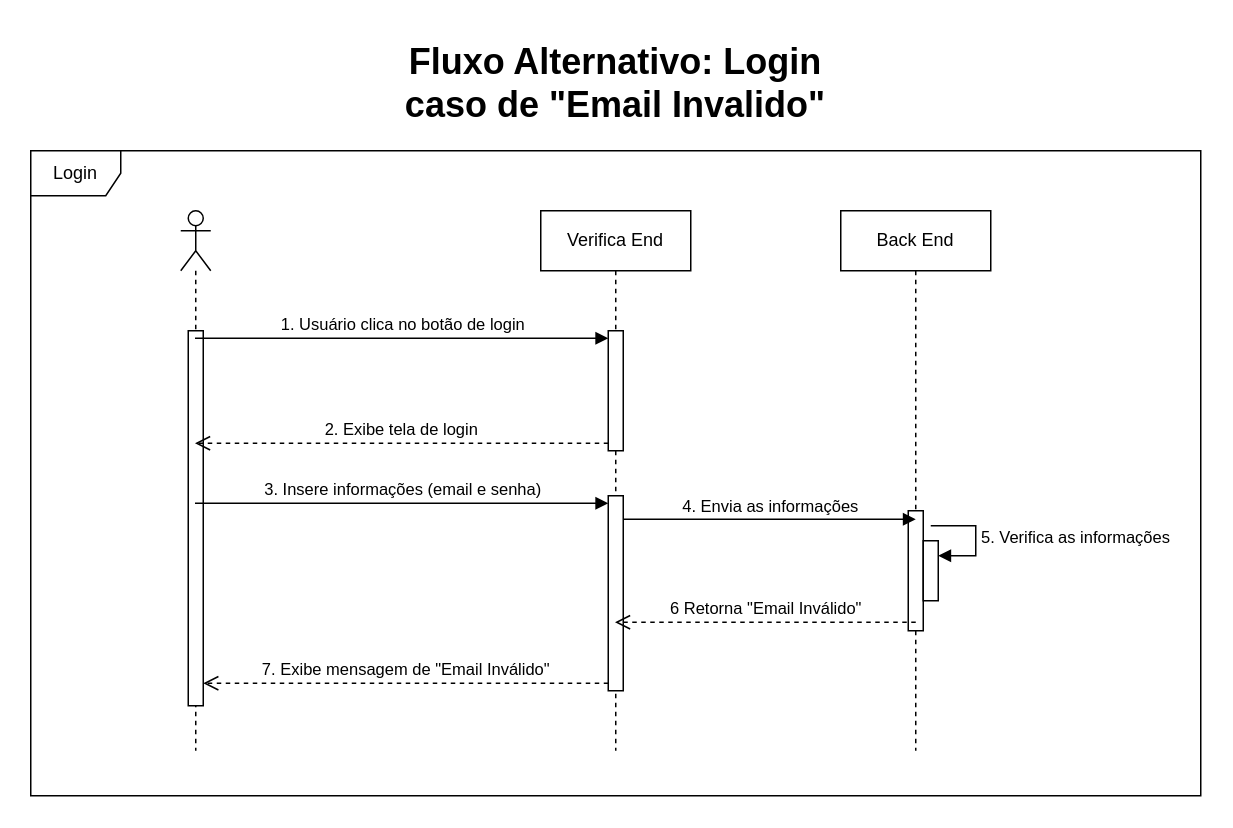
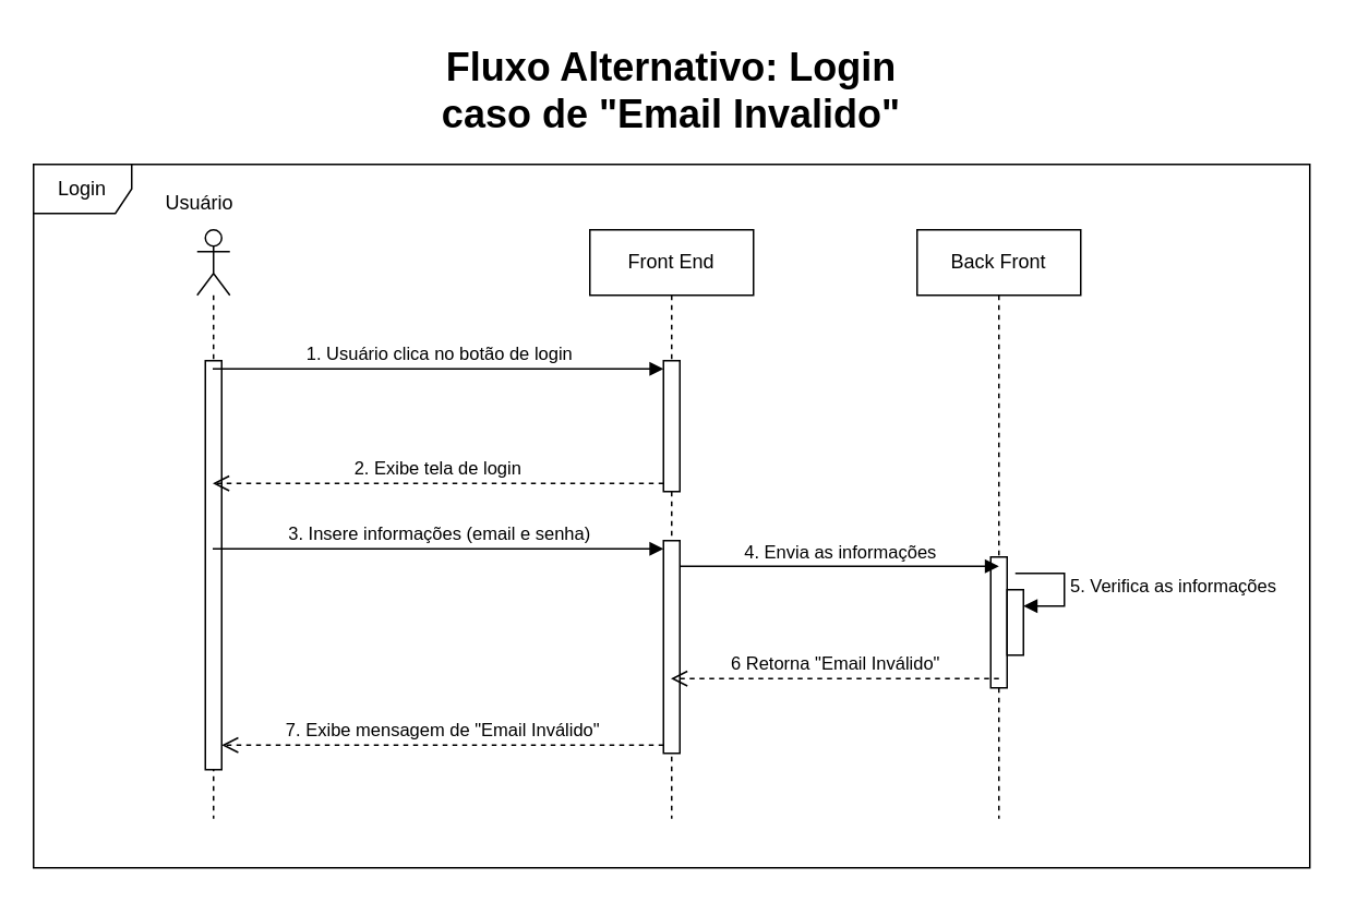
  <mxCell id="0" />
  <mxCell id="1" parent="0" />
  <mxCell id="2" value="Login" style="shape=umlFrame;whiteSpace=wrap;html=1;pointerEvents=0;" vertex="1" parent="1"><mxGeometry x="20" y="100" width="780" height="430" as="geometry" /></mxCell>
  <mxCell id="3" value="" style="shape=umlLifeline;perimeter=lifelinePerimeter;whiteSpace=wrap;html=1;container=1;dropTarget=0;collapsible=0;recursiveResize=0;outlineConnect=0;portConstraint=eastwest;newEdgeStyle={&quot;curved&quot;:0,&quot;rounded&quot;:0};participant=umlActor;" vertex="1" parent="1"><mxGeometry x="120" y="140" width="20" height="360" as="geometry" /></mxCell>
  <mxCell id="4" value="" style="html=1;points=[[0,0,0,0,5],[0,1,0,0,-5],[1,0,0,0,5],[1,1,0,0,-5]];perimeter=orthogonalPerimeter;outlineConnect=0;targetShapes=umlLifeline;portConstraint=eastwest;newEdgeStyle={&quot;curved&quot;:0,&quot;rounded&quot;:0};" vertex="1" parent="3"><mxGeometry x="5" y="80" width="10" height="250" as="geometry" /></mxCell>
- <mxCell id="5" value="Verifica End" style="shape=umlLifeline;perimeter=lifelinePerimeter;whiteSpace=wrap;html=1;container=1;dropTarget=0;collapsible=0;recursiveResize=0;outlineConnect=0;portConstraint=eastwest;newEdgeStyle={&quot;curved&quot;:0,&quot;rounded&quot;:0};" vertex="1" parent="1"><mxGeometry x="360" y="140" width="100" height="360" as="geometry" /></mxCell>
+ <mxCell id="5" value="Front End" style="shape=umlLifeline;perimeter=lifelinePerimeter;whiteSpace=wrap;html=1;container=1;dropTarget=0;collapsible=0;recursiveResize=0;outlineConnect=0;portConstraint=eastwest;newEdgeStyle={&quot;curved&quot;:0,&quot;rounded&quot;:0};" vertex="1" parent="1"><mxGeometry x="360" y="140" width="100" height="360" as="geometry" /></mxCell>
  <mxCell id="6" value="" style="html=1;points=[[0,0,0,0,5],[0,1,0,0,-5],[1,0,0,0,5],[1,1,0,0,-5]];perimeter=orthogonalPerimeter;outlineConnect=0;targetShapes=umlLifeline;portConstraint=eastwest;newEdgeStyle={&quot;curved&quot;:0,&quot;rounded&quot;:0};" vertex="1" parent="5"><mxGeometry x="45" y="80" width="10" height="80" as="geometry" /></mxCell>
  <mxCell id="7" value="" style="html=1;points=[[0,0,0,0,5],[0,1,0,0,-5],[1,0,0,0,5],[1,1,0,0,-5]];perimeter=orthogonalPerimeter;outlineConnect=0;targetShapes=umlLifeline;portConstraint=eastwest;newEdgeStyle={&quot;curved&quot;:0,&quot;rounded&quot;:0};" vertex="1" parent="5"><mxGeometry x="45" y="190" width="10" height="130" as="geometry" /></mxCell>
- <mxCell id="8" value="Back End" style="shape=umlLifeline;perimeter=lifelinePerimeter;whiteSpace=wrap;html=1;container=1;dropTarget=0;collapsible=0;recursiveResize=0;outlineConnect=0;portConstraint=eastwest;newEdgeStyle={&quot;curved&quot;:0,&quot;rounded&quot;:0};" vertex="1" parent="1"><mxGeometry x="560" y="140" width="100" height="360" as="geometry" /></mxCell>
+ <mxCell id="8" value="Back Front" style="shape=umlLifeline;perimeter=lifelinePerimeter;whiteSpace=wrap;html=1;container=1;dropTarget=0;collapsible=0;recursiveResize=0;outlineConnect=0;portConstraint=eastwest;newEdgeStyle={&quot;curved&quot;:0,&quot;rounded&quot;:0};" vertex="1" parent="1"><mxGeometry x="560" y="140" width="100" height="360" as="geometry" /></mxCell>
  <mxCell id="9" style="edgeStyle=orthogonalEdgeStyle;rounded=0;orthogonalLoop=1;jettySize=auto;html=1;curved=0;exitX=0;exitY=0;exitDx=0;exitDy=5;exitPerimeter=0;" edge="1" parent="8" source="10"><mxGeometry relative="1" as="geometry"><mxPoint x="45.333" y="204.667" as="targetPoint" /></mxGeometry></mxCell>
  <mxCell id="10" value="" style="html=1;points=[[0,0,0,0,5],[0,1,0,0,-5],[1,0,0,0,5],[1,1,0,0,-5]];perimeter=orthogonalPerimeter;outlineConnect=0;targetShapes=umlLifeline;portConstraint=eastwest;newEdgeStyle={&quot;curved&quot;:0,&quot;rounded&quot;:0};" vertex="1" parent="8"><mxGeometry x="45" y="200" width="10" height="80" as="geometry" /></mxCell>
  <mxCell id="11" value="" style="html=1;points=[[0,0,0,0,5],[0,1,0,0,-5],[1,0,0,0,5],[1,1,0,0,-5]];perimeter=orthogonalPerimeter;outlineConnect=0;targetShapes=umlLifeline;portConstraint=eastwest;newEdgeStyle={&quot;curved&quot;:0,&quot;rounded&quot;:0};" vertex="1" parent="8"><mxGeometry x="55" y="220" width="10" height="40" as="geometry" /></mxCell>
  <mxCell id="12" value="5. Verifica as informações" style="html=1;align=left;spacingLeft=2;endArrow=block;rounded=0;edgeStyle=orthogonalEdgeStyle;curved=0;rounded=0;" edge="1" parent="8" target="11"><mxGeometry relative="1" as="geometry"><mxPoint x="60" y="210" as="sourcePoint" /><Array as="points"><mxPoint x="90" y="230" /></Array></mxGeometry></mxCell>
  <mxCell id="13" value="1. Usuário clica no botão de login" style="html=1;verticalAlign=bottom;endArrow=block;curved=0;rounded=0;entryX=0;entryY=0;entryDx=0;entryDy=5;entryPerimeter=0;" edge="1" parent="1" source="3" target="6"><mxGeometry relative="1" as="geometry"><mxPoint x="135" y="225" as="sourcePoint" /><mxPoint x="360" y="225" as="targetPoint" /></mxGeometry></mxCell>
  <mxCell id="14" value="2. Exibe tela de login" style="html=1;verticalAlign=bottom;endArrow=open;dashed=1;endSize=8;curved=0;rounded=0;exitX=0;exitY=1;exitDx=0;exitDy=-5;exitPerimeter=0;" edge="1" parent="1" source="6" target="3"><mxGeometry relative="1" as="geometry"><mxPoint x="120" y="295" as="targetPoint" /><mxPoint x="360" y="295" as="sourcePoint" /></mxGeometry></mxCell>
  <mxCell id="15" value="3. Insere informações (email e senha)" style="html=1;verticalAlign=bottom;endArrow=block;curved=0;rounded=0;entryX=0;entryY=0;entryDx=0;entryDy=5;entryPerimeter=0;" edge="1" parent="1" source="3" target="7"><mxGeometry relative="1" as="geometry"><mxPoint x="140" y="335" as="sourcePoint" /></mxGeometry></mxCell>
  <mxCell id="16" value="7. Exibe mensagem de &quot;Email Inválido&quot;" style="html=1;verticalAlign=bottom;endArrow=open;dashed=1;endSize=8;curved=0;rounded=0;exitX=0;exitY=1;exitDx=0;exitDy=-5;exitPerimeter=0;" edge="1" parent="1" source="7" target="4"><mxGeometry relative="1" as="geometry"><mxPoint x="445" y="405" as="targetPoint" /><mxPoint x="360" y="405" as="sourcePoint" /></mxGeometry></mxCell>
  <mxCell id="17" value="4. Envia as informações" style="html=1;verticalAlign=bottom;endArrow=block;curved=0;rounded=0;entryX=0.5;entryY=0.071;entryDx=0;entryDy=0;entryPerimeter=0;" edge="1" parent="1" source="7" target="10"><mxGeometry relative="1" as="geometry"><mxPoint x="690" y="375" as="sourcePoint" /><mxPoint x="600" y="345" as="targetPoint" /></mxGeometry></mxCell>
  <mxCell id="18" value="6 Retorna &quot;Email Inválido&quot;" style="html=1;verticalAlign=bottom;endArrow=open;dashed=1;endSize=8;curved=0;rounded=0;exitX=0.5;exitY=0.929;exitDx=0;exitDy=0;exitPerimeter=0;" edge="1" parent="1" source="10" target="5"><mxGeometry relative="1" as="geometry"><mxPoint x="690" y="445" as="targetPoint" /><mxPoint x="600" y="405" as="sourcePoint" /></mxGeometry></mxCell>
+ <mxCell id="19" value="Usuário" style="text;strokeColor=none;fillColor=none;spacingLeft=4;spacingRight=4;overflow=hidden;rotatable=0;points=[[0,0.5],[1,0.5]];portConstraint=eastwest;fontSize=12;whiteSpace=wrap;html=1;" vertex="1" parent="1"><mxGeometry x="95" y="110" width="70" height="30" as="geometry" /></mxCell>
  <mxCell id="20" value="Fluxo Alternativo: Login&lt;div&gt;caso de &quot;Email Invalido&quot;&lt;/div&gt;" style="text;strokeColor=none;fillColor=none;spacingLeft=4;spacingRight=4;overflow=hidden;rotatable=0;points=[[0,0.5],[1,0.5]];portConstraint=eastwest;fontSize=24;whiteSpace=wrap;html=1;fontStyle=1;align=center;" vertex="1" parent="1"><mxGeometry x="176.25" y="20" width="467.5" height="70" as="geometry" /></mxCell>
